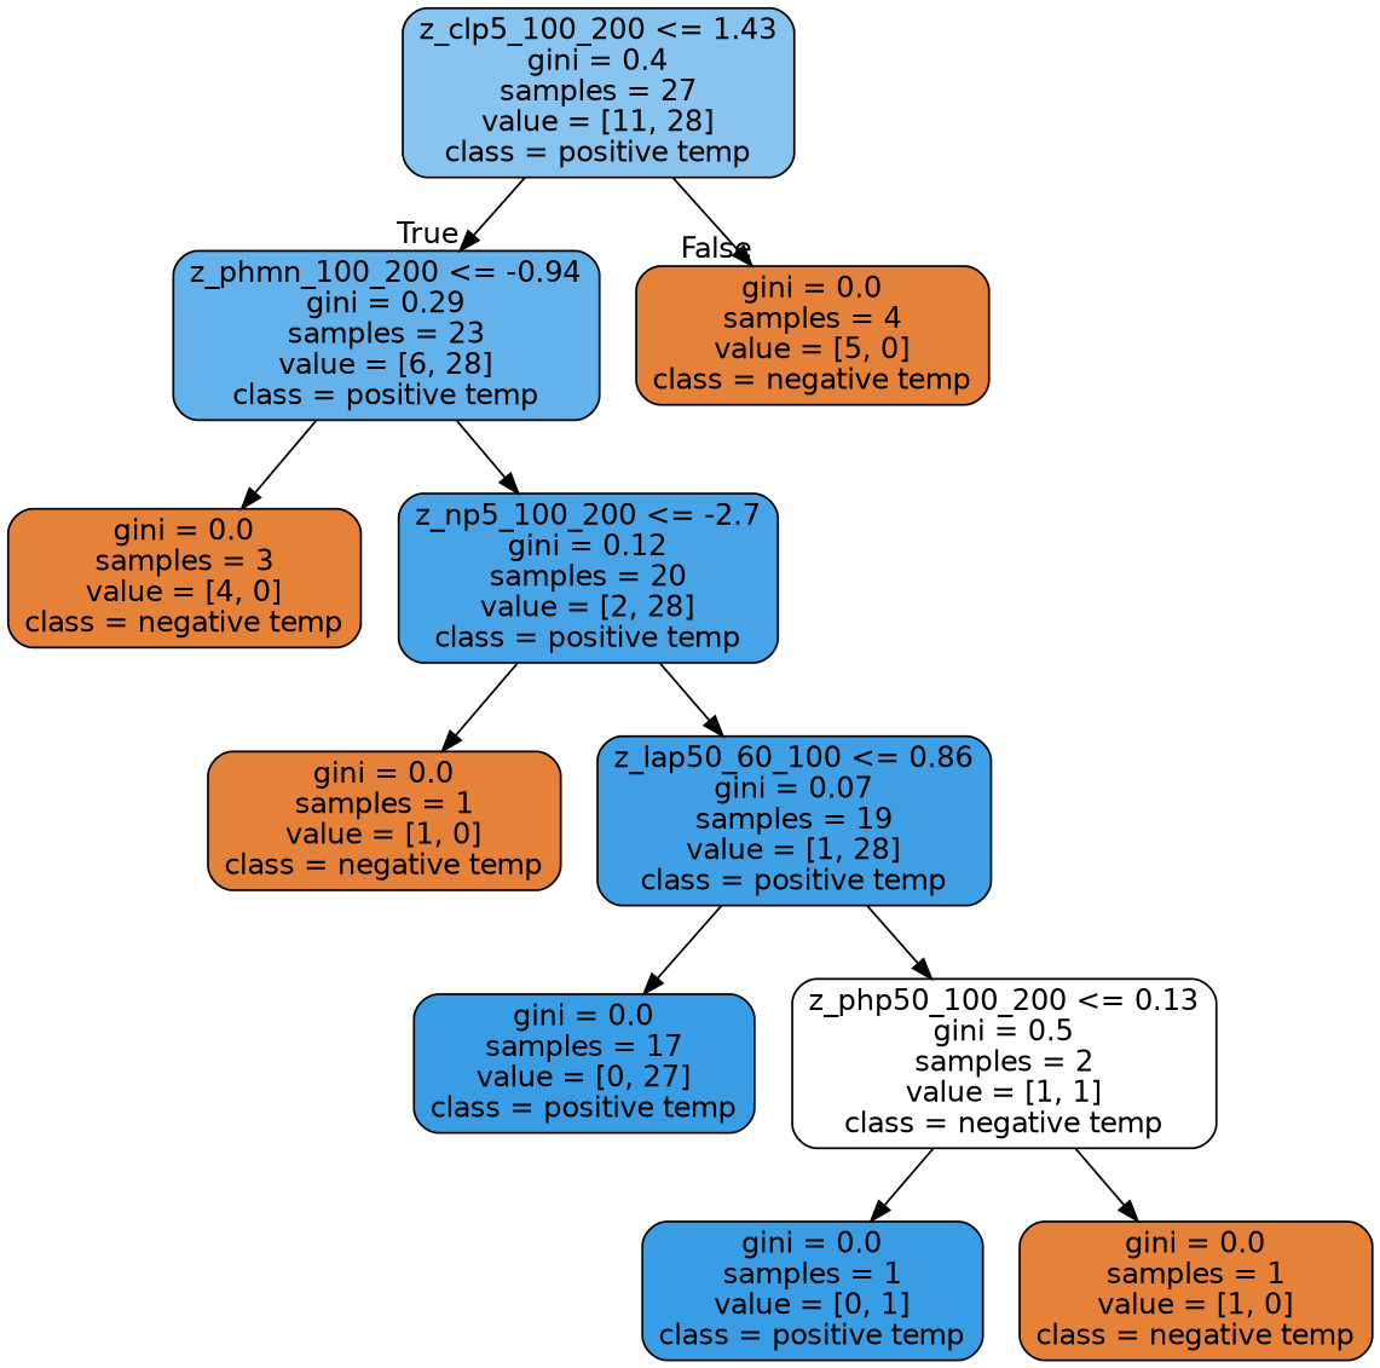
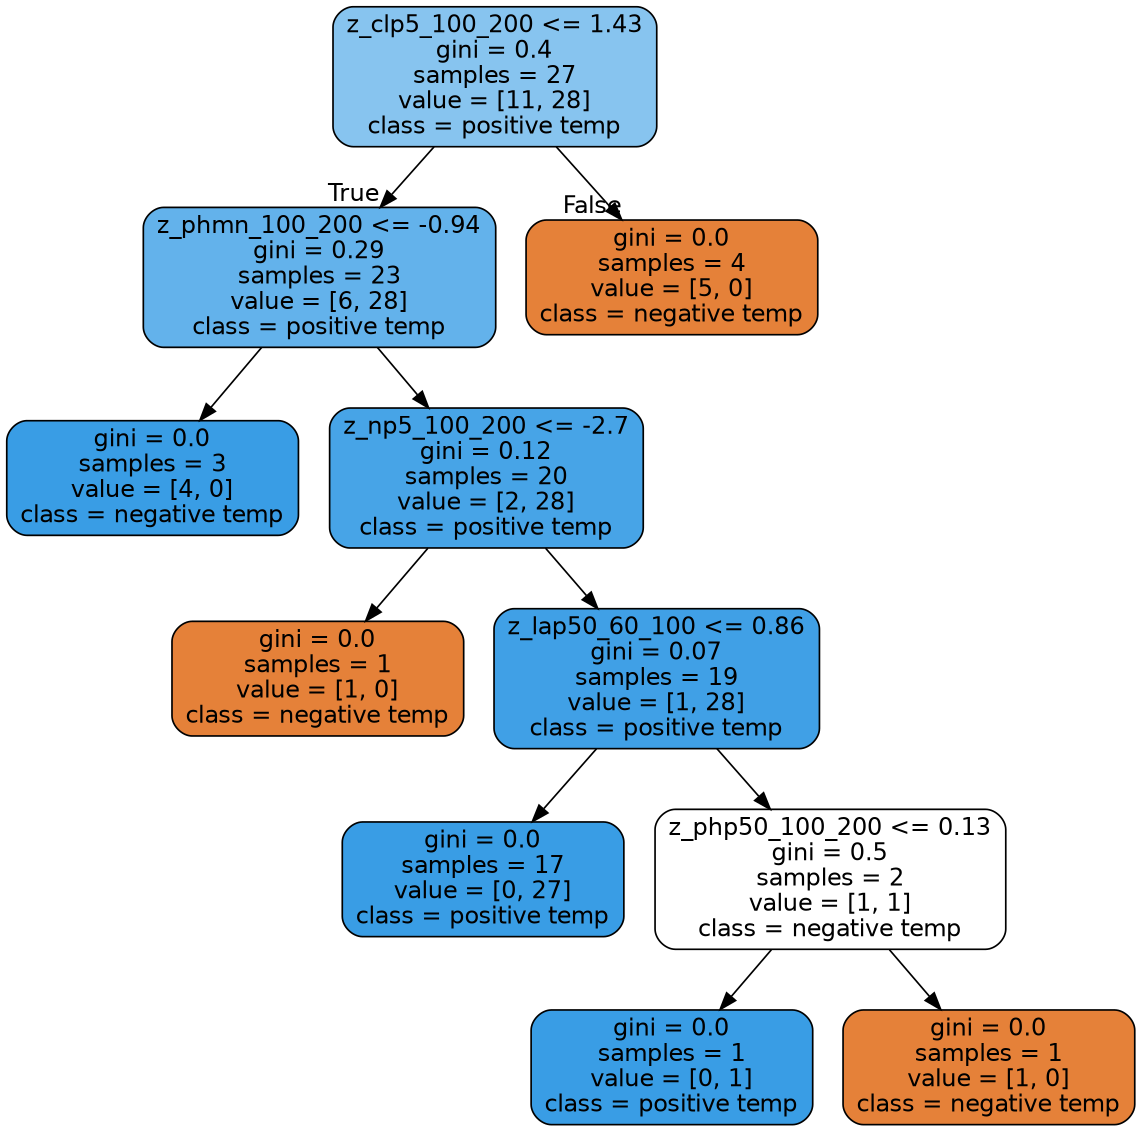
  digraph {
    fontname="DejaVu Sans"
    node [color=black fillcolor="#e58139" fontname="DejaVu Sans" shape=box style="filled, rounded"]
    edge [fontname="DejaVu Sans"]
    n1 [fillcolor="#87c4ef" label="z_clp5_100_200 <= 1.43\ngini = 0.4\nsamples = 27\nvalue = [11, 28]\nclass = positive temp"]
    n2 [fillcolor="#63b2eb" label="z_phmn_100_200 <= -0.94\ngini = 0.29\nsamples = 23\nvalue = [6, 28]\nclass = positive temp"]
    n3 [label="gini = 0.0\nsamples = 4\nvalue = [5, 0]\nclass = negative temp"]
-   n4 [label="gini = 0.0\nsamples = 3\nvalue = [4, 0]\nclass = negative temp"]
+   n4 [fillcolor="#399de5" label="gini = 0.0\nsamples = 3\nvalue = [4, 0]\nclass = negative temp"]
    n5 [fillcolor="#47a4e7" label="z_np5_100_200 <= -2.7\ngini = 0.12\nsamples = 20\nvalue = [2, 28]\nclass = positive temp"]
    n6 [label="gini = 0.0\nsamples = 1\nvalue = [1, 0]\nclass = negative temp"]
    n7 [fillcolor="#40a0e6" label="z_lap50_60_100 <= 0.86\ngini = 0.07\nsamples = 19\nvalue = [1, 28]\nclass = positive temp"]
    n8 [fillcolor="#399de5" label="gini = 0.0\nsamples = 17\nvalue = [0, 27]\nclass = positive temp"]
    n9 [fillcolor="#ffffff" label="z_php50_100_200 <= 0.13\ngini = 0.5\nsamples = 2\nvalue = [1, 1]\nclass = negative temp"]
    n10 [fillcolor="#399de5" label="gini = 0.0\nsamples = 1\nvalue = [0, 1]\nclass = positive temp"]
    n11 [label="gini = 0.0\nsamples = 1\nvalue = [1, 0]\nclass = negative temp"]
    n1 -> n2 [headlabel=True labelangle=45 labeldistance=2.5]
    n1 -> n3 [headlabel=False labelangle=-45 labeldistance=2.5]
    n2 -> n4
    n2 -> n5
    n5 -> n6
    n5 -> n7
    n7 -> n8
    n7 -> n9
    n9 -> n10
    n9 -> n11
  }
